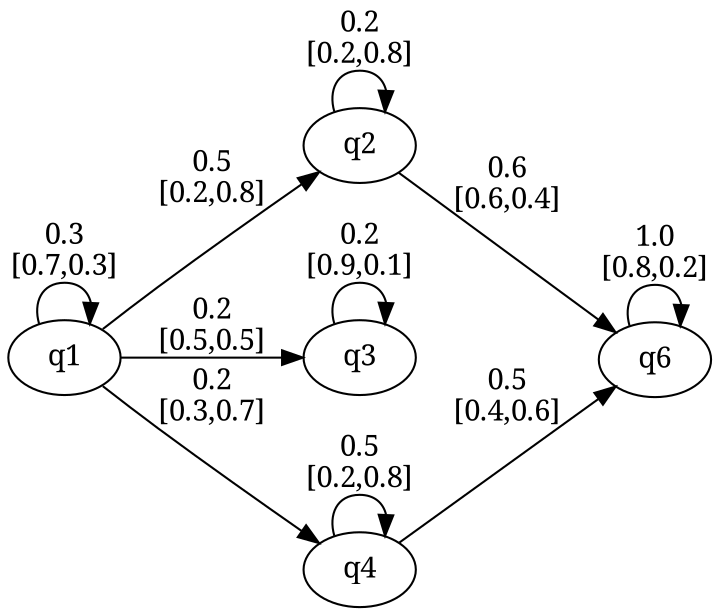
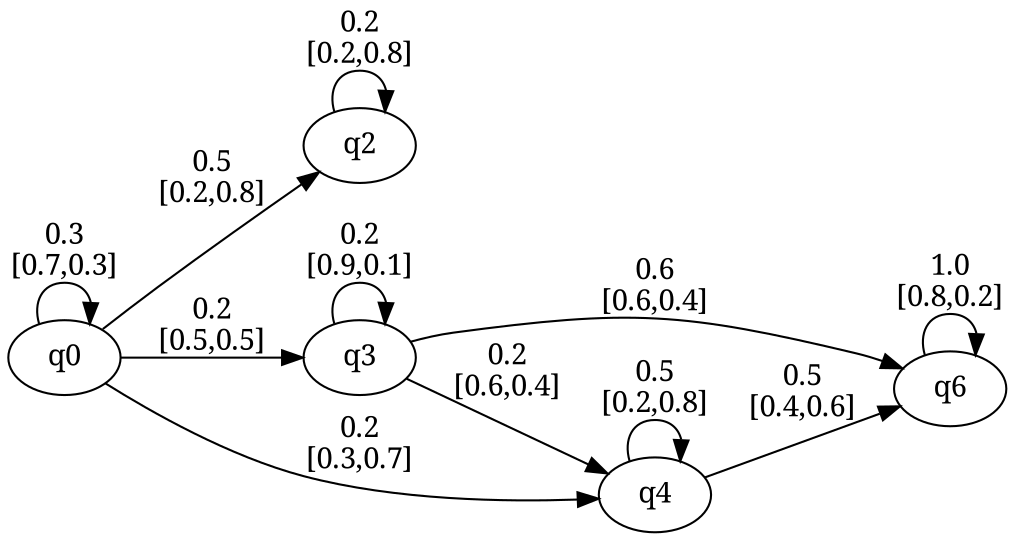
  digraph {
    fontname="Noto Serif"
    rankdir=LR
    node [fontname="Noto Serif"]
    edge [fontname="Noto Serif"]
-   n1 [label=q1]
+   n1 [label=q0]
    n2 [label=q2]
    n3 [label=q3]
    n4 [label=q4]
    n5 [label=q6]
    n1 -> n1 [label="0.3\n[0.7,0.3]"]
    n1 -> n2 [label="0.5\n[0.2,0.8]"]
    n1 -> n3 [label="0.2\n[0.5,0.5]"]
    n1 -> n4 [label="0.2\n[0.3,0.7]"]
    n2 -> n2 [label="0.2\n[0.2,0.8]"]
    n3 -> n3 [label="0.2\n[0.9,0.1]"]
-   n2 -> n5 [label="0.6\n[0.6,0.4]"]
+   n3 -> n4 [label="0.2\n[0.6,0.4]"]
+   n3 -> n5 [label="0.6\n[0.6,0.4]"]
    n4 -> n4 [label="0.5\n[0.2,0.8]"]
    n4 -> n5 [label="0.5\n[0.4,0.6]"]
    n5 -> n5 [label="1.0\n[0.8,0.2]"]
  }
